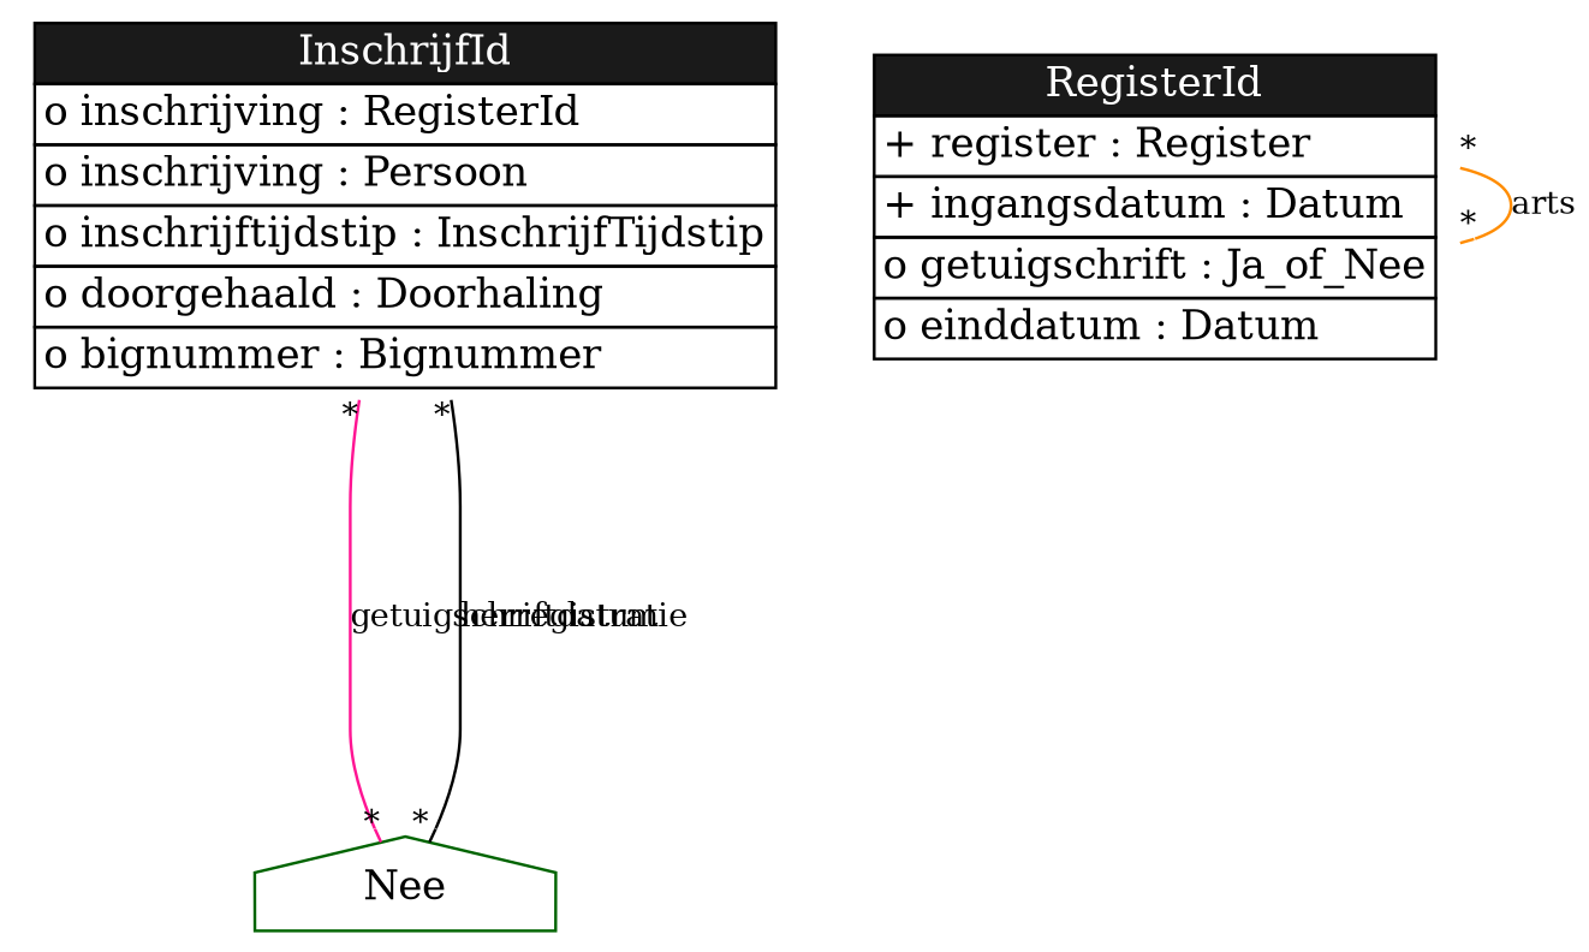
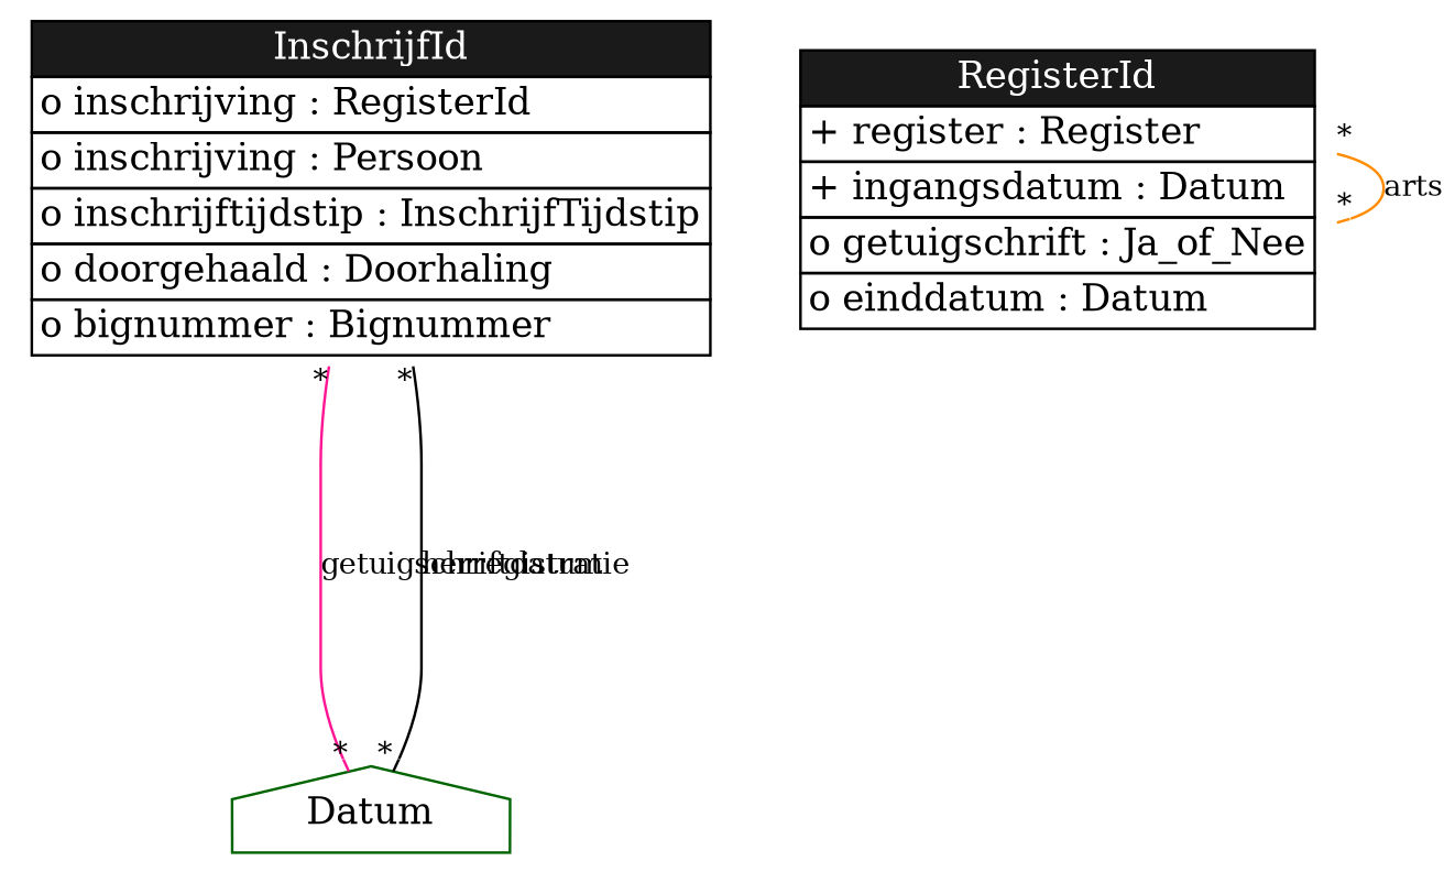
  digraph {
    bgcolor=white
    rankdir=TB
    node [color=purple shape=plaintext]
    edge [arrowhead=onone fontsize=11 headlabel="*" labelfloat=true minlen=4 taillabel="*"]
    n1 [label=<<TABLE BGCOLOR="white" COLOR="black" BORDER="0" CELLBORDER="1" CELLSPACING="0"><TR><TD BGCOLOR="gray10" COLOR="black"><FONT COLOR="white">InschrijfId</FONT></TD></TR><TR><TD ALIGN="LEFT" PORT="inschrijving">o inschrijving : RegisterId</TD></TR><TR><TD ALIGN="LEFT" PORT="inschrijving">o inschrijving : Persoon</TD></TR><TR><TD ALIGN="LEFT" PORT="inschrijftijdstip">o inschrijftijdstip : InschrijfTijdstip</TD></TR><TR><TD ALIGN="LEFT" PORT="doorgehaald">o doorgehaald : Doorhaling</TD></TR><TR><TD ALIGN="LEFT" PORT="bignummer">o bignummer : Bignummer</TD></TR></TABLE>>]
-   n2 [label=Nee shape=house color=darkgreen]
+   n2 [label=Datum shape=house color=darkgreen]
    n3 [label=<<TABLE BGCOLOR="white" COLOR="black" BORDER="0" CELLBORDER="1" CELLSPACING="0"><TR><TD BGCOLOR="gray10" COLOR="black"><FONT COLOR="white">RegisterId</FONT></TD></TR><TR><TD ALIGN="LEFT" PORT="register">+ register : Register</TD></TR><TR><TD ALIGN="LEFT" PORT="ingangsdatum">+ ingangsdatum : Datum</TD></TR><TR><TD ALIGN="LEFT" PORT="getuigschrift">o getuigschrift : Ja_of_Nee</TD></TR><TR><TD ALIGN="LEFT" PORT="einddatum">o einddatum : Datum</TD></TR></TABLE>>]
    n1 -> n2 [label=getuigschriftdatum tailport=getuigschriftdatum color=deeppink]
    n1 -> n2 [label=herregistratie tailport=herregistratie color=black]
    n3 -> n3 [label=arts tailport=arts color=darkorange]
  }
